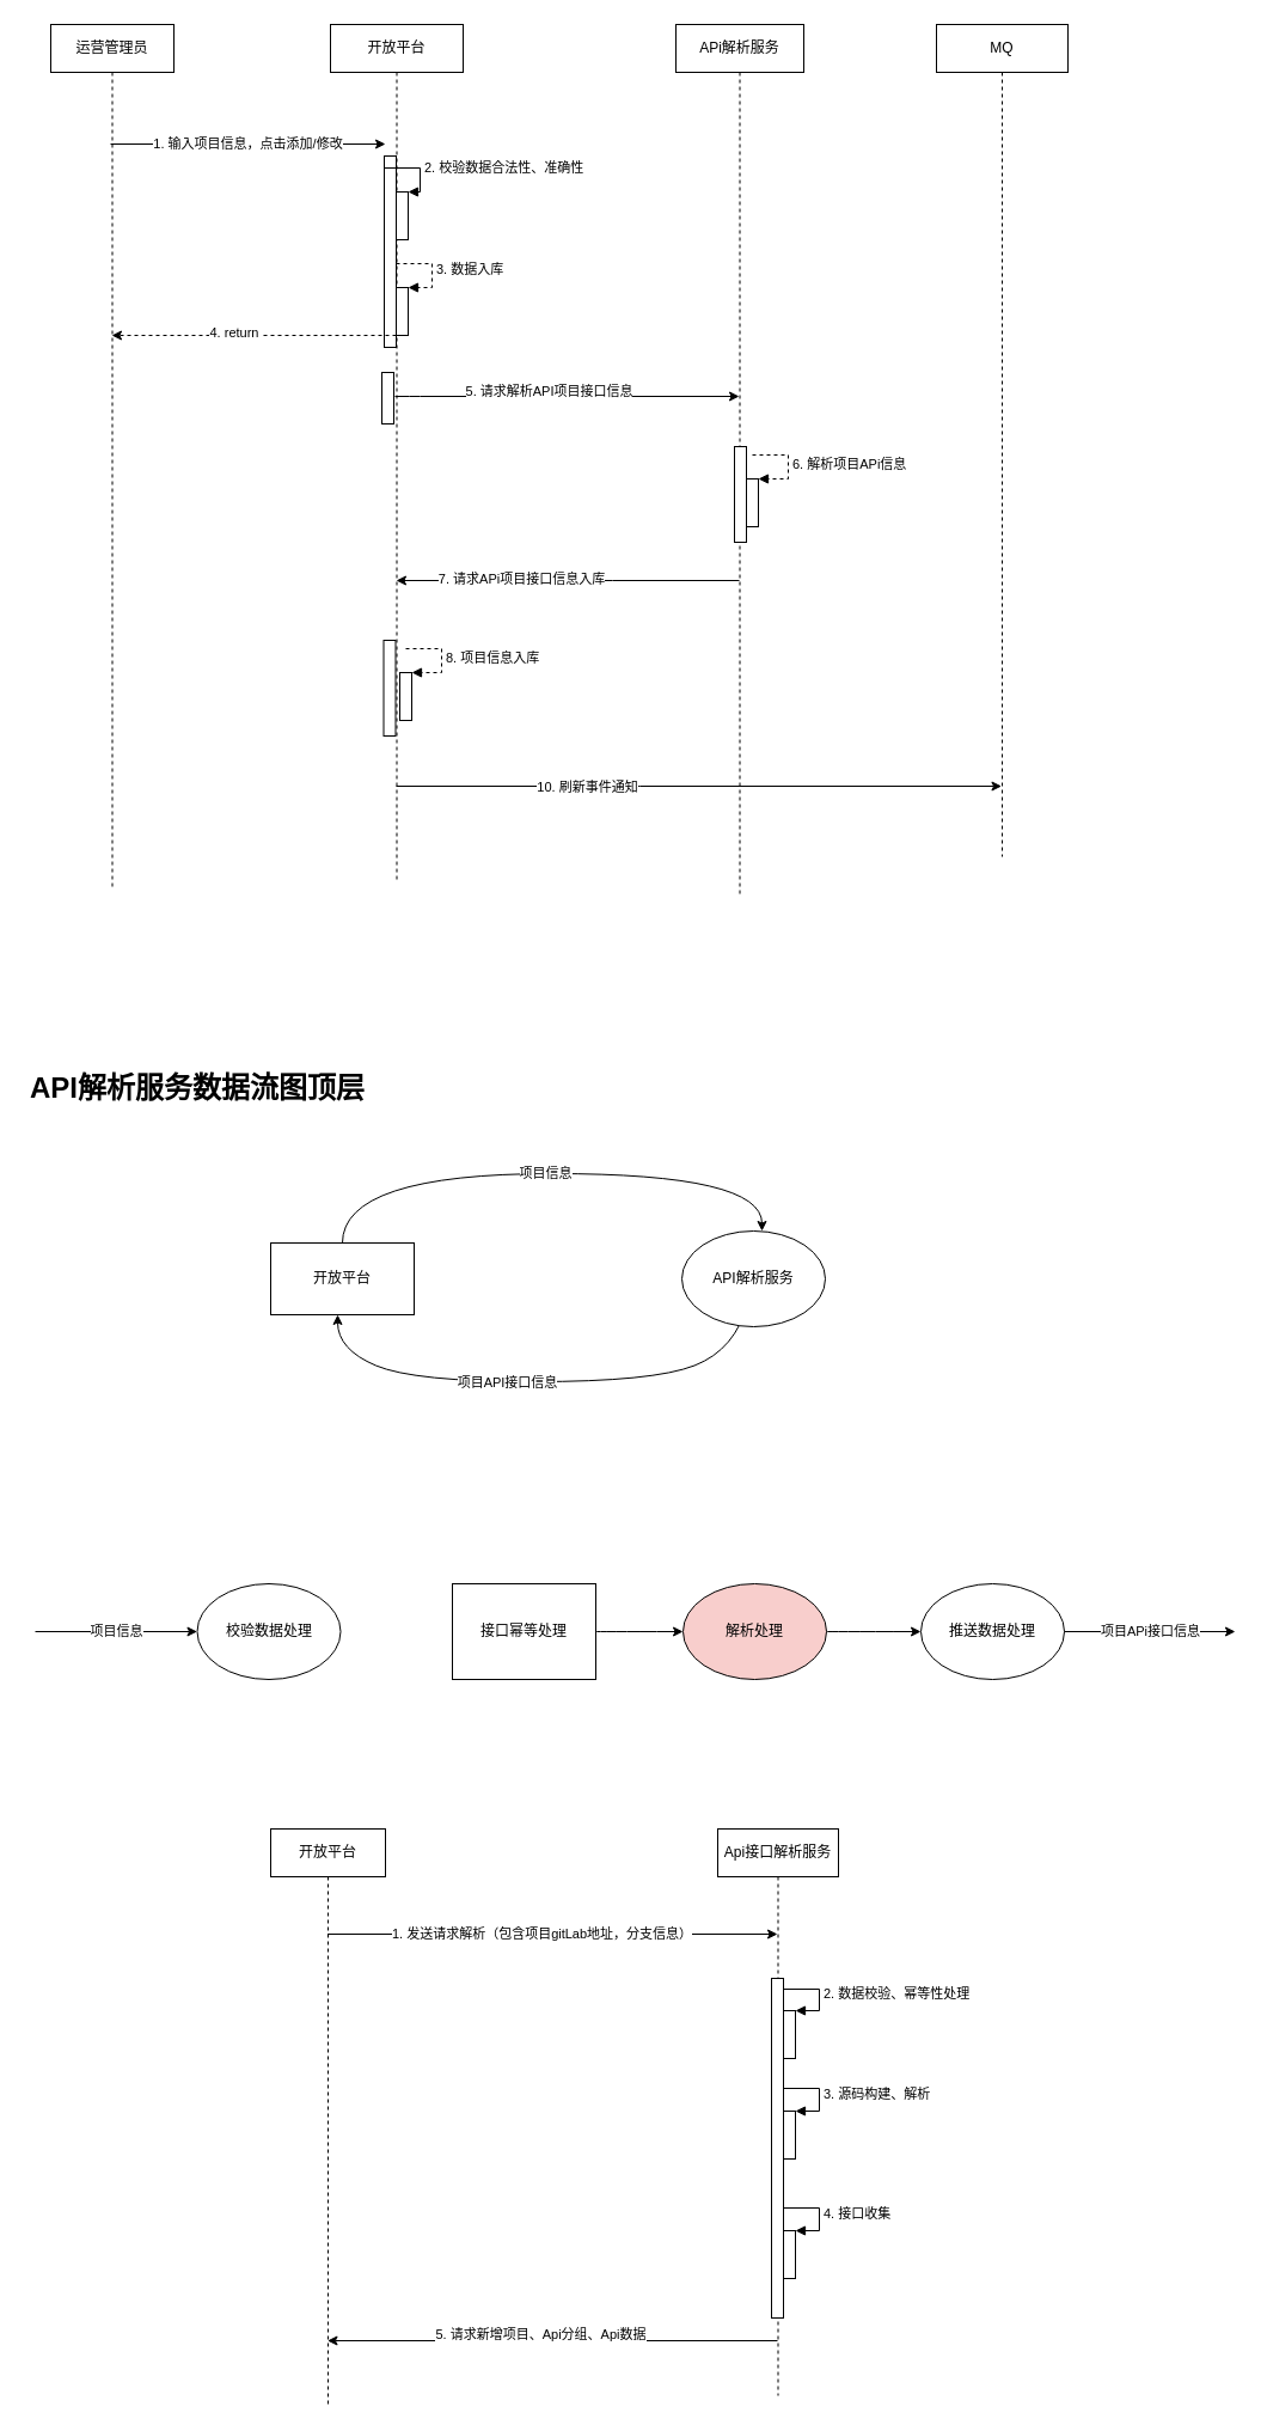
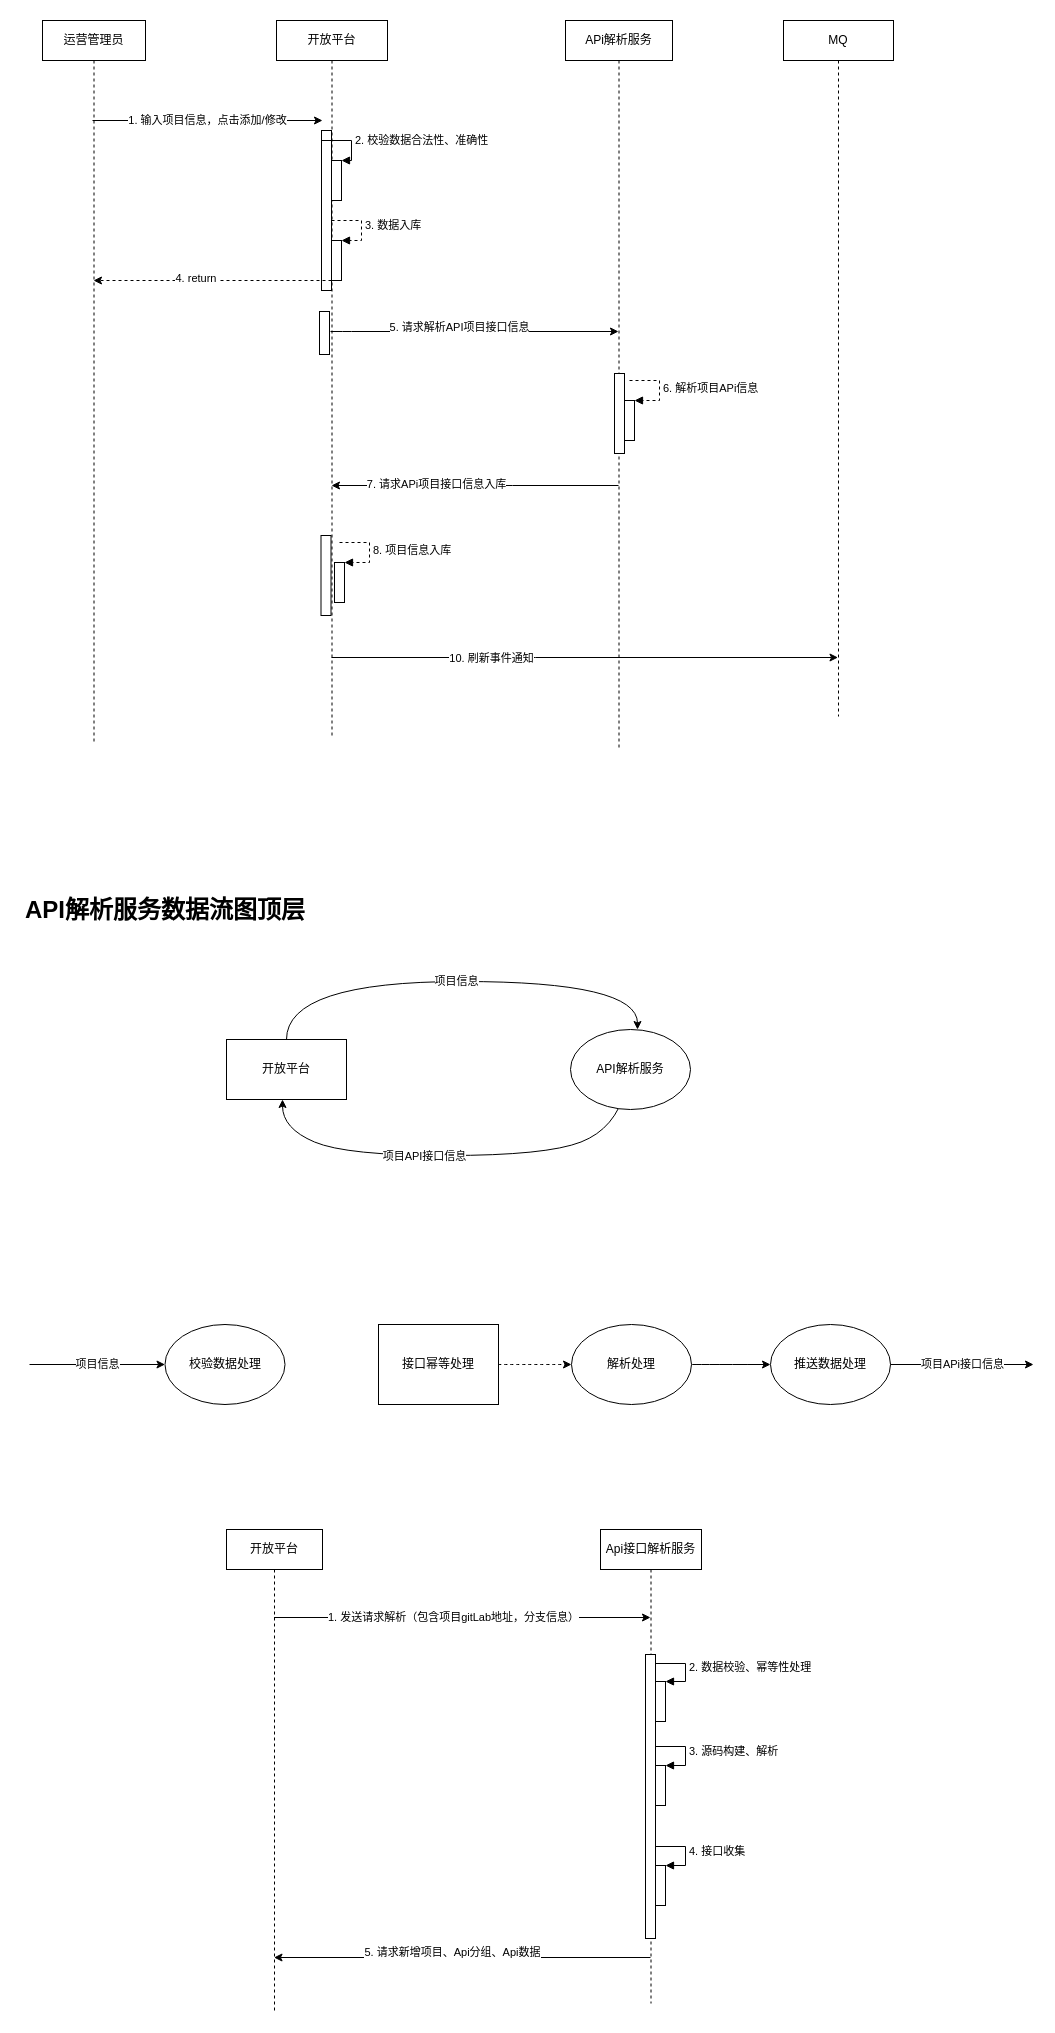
  <mxCell id="0" />
  <mxCell id="1" parent="0" />
  <mxCell id="2" value="运营管理员" style="shape=umlLifeline;perimeter=lifelinePerimeter;whiteSpace=wrap;html=1;container=1;collapsible=0;recursiveResize=0;outlineConnect=0;" parent="1" vertex="1"><mxGeometry x="42" y="20" width="103" height="724" as="geometry" /></mxCell>
  <mxCell id="3" value="&lt;span&gt;开放平台&lt;/span&gt;" style="shape=umlLifeline;perimeter=lifelinePerimeter;whiteSpace=wrap;html=1;container=1;collapsible=0;recursiveResize=0;outlineConnect=0;" parent="1" vertex="1"><mxGeometry x="276" y="20" width="111" height="715" as="geometry" /></mxCell>
  <mxCell id="4" value="" style="html=1;points=[];perimeter=orthogonalPerimeter;" parent="3" vertex="1"><mxGeometry x="45" y="110" width="10" height="160" as="geometry" /></mxCell>
  <mxCell id="5" value="" style="html=1;points=[];perimeter=orthogonalPerimeter;" parent="3" vertex="1"><mxGeometry x="55" y="140" width="10" height="40" as="geometry" /></mxCell>
  <mxCell id="6" value="2. 校验数据合法性、准确性" style="edgeStyle=orthogonalEdgeStyle;html=1;align=left;spacingLeft=2;endArrow=block;rounded=0;entryX=1;entryY=0;" parent="3" target="5" edge="1"><mxGeometry relative="1" as="geometry"><mxPoint x="45" y="120" as="sourcePoint" /><Array as="points"><mxPoint x="75" y="120" /></Array></mxGeometry></mxCell>
  <mxCell id="7" value="" style="html=1;points=[];perimeter=orthogonalPerimeter;" parent="3" vertex="1"><mxGeometry x="43" y="291" width="10" height="43" as="geometry" /></mxCell>
  <mxCell id="8" value="" style="html=1;points=[];perimeter=orthogonalPerimeter;" parent="3" vertex="1"><mxGeometry x="55" y="220" width="10" height="40" as="geometry" /></mxCell>
  <mxCell id="9" value="3. 数据入库" style="edgeStyle=orthogonalEdgeStyle;html=1;align=left;spacingLeft=2;endArrow=block;rounded=0;entryX=1;entryY=0;dashed=1;" parent="3" target="8" edge="1"><mxGeometry relative="1" as="geometry"><mxPoint x="55" y="200" as="sourcePoint" /><Array as="points"><mxPoint x="85" y="200" /></Array></mxGeometry></mxCell>
  <mxCell id="10" value="" style="html=1;points=[];perimeter=orthogonalPerimeter;" parent="3" vertex="1"><mxGeometry x="58" y="542" width="10" height="40" as="geometry" /></mxCell>
  <mxCell id="11" value="8. 项目信息入库" style="edgeStyle=orthogonalEdgeStyle;html=1;align=left;spacingLeft=2;endArrow=block;rounded=0;entryX=1;entryY=0;dashed=1;" parent="3" target="10" edge="1"><mxGeometry relative="1" as="geometry"><mxPoint x="63" y="522" as="sourcePoint" /><Array as="points"><mxPoint x="93" y="522" /></Array></mxGeometry></mxCell>
  <mxCell id="12" value="&lt;span&gt;MQ&lt;br&gt;&lt;/span&gt;" style="shape=umlLifeline;perimeter=lifelinePerimeter;whiteSpace=wrap;html=1;container=1;collapsible=0;recursiveResize=0;outlineConnect=0;" parent="1" vertex="1"><mxGeometry x="783" y="20" width="110" height="696" as="geometry" /></mxCell>
  <mxCell id="13" value="1. 输入项目信息，点击添加/修改" style="endArrow=classic;html=1;" parent="1" edge="1"><mxGeometry width="50" height="50" relative="1" as="geometry"><mxPoint x="92" y="120" as="sourcePoint" /><mxPoint x="322" y="120" as="targetPoint" /></mxGeometry></mxCell>
  <mxCell id="14" value="" style="endArrow=classic;html=1;dashed=1;" parent="1" source="3" target="2" edge="1"><mxGeometry width="50" height="50" relative="1" as="geometry"><mxPoint x="162" y="270" as="sourcePoint" /><mxPoint x="212" y="220" as="targetPoint" /><Array as="points"><mxPoint x="282" y="280" /></Array></mxGeometry></mxCell>
  <mxCell id="15" value="4. return&amp;nbsp;" style="edgeLabel;html=1;align=center;verticalAlign=middle;resizable=0;points=[];" parent="14" vertex="1" connectable="0"><mxGeometry x="0.542" y="-3" relative="1" as="geometry"><mxPoint x="48" as="offset" /></mxGeometry></mxCell>
  <mxCell id="16" value="APi解析服务" style="shape=umlLifeline;perimeter=lifelinePerimeter;whiteSpace=wrap;html=1;container=1;collapsible=0;recursiveResize=0;outlineConnect=0;" parent="1" vertex="1"><mxGeometry x="565" y="20" width="107" height="727" as="geometry" /></mxCell>
  <mxCell id="17" value="" style="html=1;points=[];perimeter=orthogonalPerimeter;" parent="16" vertex="1"><mxGeometry x="49" y="353" width="10" height="80" as="geometry" /></mxCell>
  <mxCell id="18" value="" style="html=1;points=[];perimeter=orthogonalPerimeter;" parent="16" vertex="1"><mxGeometry x="59" y="380" width="10" height="40" as="geometry" /></mxCell>
  <mxCell id="19" value="6. 解析项目APi信息" style="edgeStyle=orthogonalEdgeStyle;html=1;align=left;spacingLeft=2;endArrow=block;rounded=0;entryX=1;entryY=0;dashed=1;" parent="16" target="18" edge="1"><mxGeometry relative="1" as="geometry"><mxPoint x="64" y="360" as="sourcePoint" /><Array as="points"><mxPoint x="94" y="360" /></Array></mxGeometry></mxCell>
  <mxCell id="20" value="" style="endArrow=classic;html=1;" parent="1" target="16" edge="1"><mxGeometry width="50" height="50" relative="1" as="geometry"><mxPoint x="330" y="331" as="sourcePoint" /><mxPoint x="629" y="331" as="targetPoint" /><Array as="points"><mxPoint x="341" y="331" /></Array></mxGeometry></mxCell>
  <mxCell id="21" value="5. 请求解析API项目接口信息" style="edgeLabel;html=1;align=center;verticalAlign=middle;resizable=0;points=[];" parent="20" vertex="1" connectable="0"><mxGeometry x="-0.126" y="2" relative="1" as="geometry"><mxPoint x="2" y="-3" as="offset" /></mxGeometry></mxCell>
  <mxCell id="22" value="" style="endArrow=classic;html=1;" parent="1" source="16" target="3" edge="1"><mxGeometry width="50" height="50" relative="1" as="geometry"><mxPoint x="418" y="476" as="sourcePoint" /><mxPoint x="353" y="476" as="targetPoint" /><Array as="points"><mxPoint x="502" y="485" /></Array></mxGeometry></mxCell>
  <mxCell id="23" value="7. 请求APi项目接口信息入库" style="edgeLabel;html=1;align=center;verticalAlign=middle;resizable=0;points=[];" parent="22" vertex="1" connectable="0"><mxGeometry x="0.277" y="-2" relative="1" as="geometry"><mxPoint as="offset" /></mxGeometry></mxCell>
  <mxCell id="24" value="" style="html=1;points=[];perimeter=orthogonalPerimeter;" parent="1" vertex="1"><mxGeometry x="320.5" y="535" width="10" height="80" as="geometry" /></mxCell>
  <mxCell id="25" value="" style="endArrow=classic;html=1;" parent="1" source="3" target="12" edge="1"><mxGeometry width="50" height="50" relative="1" as="geometry"><mxPoint x="385" y="693" as="sourcePoint" /><mxPoint x="435" y="643" as="targetPoint" /><Array as="points"><mxPoint x="525" y="657" /></Array></mxGeometry></mxCell>
  <mxCell id="26" value="10. 刷新事件通知" style="edgeLabel;html=1;align=center;verticalAlign=middle;resizable=0;points=[];" parent="25" vertex="1" connectable="0"><mxGeometry x="-0.372" relative="1" as="geometry"><mxPoint as="offset" /></mxGeometry></mxCell>
  <mxCell id="27" style="edgeStyle=orthogonalEdgeStyle;rounded=0;orthogonalLoop=1;jettySize=auto;html=1;curved=1;exitX=0.5;exitY=0;exitDx=0;exitDy=0;" parent="1" source="33" edge="1"><mxGeometry relative="1" as="geometry"><mxPoint x="294" y="1019" as="sourcePoint" /><mxPoint x="637" y="1029" as="targetPoint" /><Array as="points"><mxPoint x="286" y="981" /><mxPoint x="637" y="981" /></Array></mxGeometry></mxCell>
  <mxCell id="28" value="项目信息" style="edgeLabel;html=1;align=center;verticalAlign=middle;resizable=0;points=[];" parent="27" vertex="1" connectable="0"><mxGeometry x="-0.011" y="1" relative="1" as="geometry"><mxPoint x="1" as="offset" /></mxGeometry></mxCell>
  <mxCell id="29" value="" style="curved=1;endArrow=classic;html=1;exitX=0.5;exitY=1;exitDx=0;exitDy=0;" parent="1" edge="1"><mxGeometry width="50" height="50" relative="1" as="geometry"><mxPoint x="625" y="1089" as="sourcePoint" /><mxPoint x="282" y="1099" as="targetPoint" /><Array as="points"><mxPoint x="615" y="1128" /><mxPoint x="546" y="1155" /><mxPoint x="346" y="1155" /><mxPoint x="282" y="1128" /></Array></mxGeometry></mxCell>
  <mxCell id="30" value="项目API接口信息" style="edgeLabel;html=1;align=center;verticalAlign=middle;resizable=0;points=[];" parent="29" vertex="1" connectable="0"><mxGeometry x="0.148" relative="1" as="geometry"><mxPoint as="offset" /></mxGeometry></mxCell>
  <mxCell id="31" value="&lt;h1&gt;API解析服务数据流图顶层&lt;/h1&gt;" style="text;html=1;strokeColor=none;fillColor=none;spacing=5;spacingTop=-20;whiteSpace=wrap;overflow=hidden;rounded=0;" parent="1" vertex="1"><mxGeometry x="20" y="890" width="363" height="65" as="geometry" /></mxCell>
  <mxCell id="32" value="校验数据处理" style="ellipse;whiteSpace=wrap;html=1;" parent="1" vertex="1"><mxGeometry x="164.5" y="1324" width="120" height="80" as="geometry" /></mxCell>
  <mxCell id="33" value="开放平台" style="rounded=0;whiteSpace=wrap;html=1;" parent="1" vertex="1"><mxGeometry x="226" y="1039" width="120" height="60" as="geometry" /></mxCell>
  <mxCell id="34" value="API解析服务" style="ellipse;whiteSpace=wrap;html=1;" parent="1" vertex="1"><mxGeometry x="570" y="1029" width="120" height="80" as="geometry" /></mxCell>
  <mxCell id="35" value="项目信息" style="endArrow=classic;html=1;" parent="1" target="32" edge="1"><mxGeometry width="50" height="50" relative="1" as="geometry"><mxPoint x="29" y="1364" as="sourcePoint" /><mxPoint x="79" y="1362" as="targetPoint" /></mxGeometry></mxCell>
- <mxCell id="36" style="edgeStyle=orthogonalEdgeStyle;curved=1;rounded=0;orthogonalLoop=1;jettySize=auto;html=1;" parent="1" source="37" target="39" edge="1"><mxGeometry relative="1" as="geometry" /></mxCell>
+ <mxCell id="36" style="edgeStyle=orthogonalEdgeStyle;curved=1;rounded=0;orthogonalLoop=1;jettySize=auto;html=1;dashed=1;" parent="1" source="37" target="39" edge="1"><mxGeometry relative="1" as="geometry" /></mxCell>
  <mxCell id="37" value="接口幂等处理" style="whiteSpace=wrap;html=1;rounded=0;" parent="1" vertex="1"><mxGeometry x="378" y="1324" width="120" height="80" as="geometry" /></mxCell>
  <mxCell id="38" style="edgeStyle=orthogonalEdgeStyle;curved=1;rounded=0;orthogonalLoop=1;jettySize=auto;html=1;entryX=0;entryY=0.5;entryDx=0;entryDy=0;" parent="1" source="39" target="40" edge="1"><mxGeometry relative="1" as="geometry" /></mxCell>
- <mxCell id="39" value="解析处理" style="ellipse;whiteSpace=wrap;html=1;fillColor=#f8cecc;" parent="1" vertex="1"><mxGeometry x="571" y="1324" width="120" height="80" as="geometry" /></mxCell>
+ <mxCell id="39" value="解析处理" style="ellipse;whiteSpace=wrap;html=1;" parent="1" vertex="1"><mxGeometry x="571" y="1324" width="120" height="80" as="geometry" /></mxCell>
  <mxCell id="40" value="推送数据处理" style="ellipse;whiteSpace=wrap;html=1;" parent="1" vertex="1"><mxGeometry x="770" y="1324" width="120" height="80" as="geometry" /></mxCell>
  <mxCell id="41" value="项目APi接口信息" style="endArrow=classic;html=1;exitX=1;exitY=0.5;exitDx=0;exitDy=0;" parent="1" source="40" edge="1"><mxGeometry width="50" height="50" relative="1" as="geometry"><mxPoint x="889" y="1393" as="sourcePoint" /><mxPoint x="1033" y="1364" as="targetPoint" /></mxGeometry></mxCell>
  <mxCell id="42" value="开放平台" style="shape=umlLifeline;perimeter=lifelinePerimeter;whiteSpace=wrap;html=1;container=1;collapsible=0;recursiveResize=0;outlineConnect=0;" vertex="1" parent="1"><mxGeometry x="226" y="1529" width="96" height="482" as="geometry" /></mxCell>
  <mxCell id="43" value="Api接口解析服务" style="shape=umlLifeline;perimeter=lifelinePerimeter;whiteSpace=wrap;html=1;container=1;collapsible=0;recursiveResize=0;outlineConnect=0;" vertex="1" parent="1"><mxGeometry x="600" y="1529" width="101" height="474" as="geometry" /></mxCell>
  <mxCell id="44" value="" style="html=1;points=[];perimeter=orthogonalPerimeter;" vertex="1" parent="43"><mxGeometry x="45" y="125" width="10" height="284" as="geometry" /></mxCell>
  <mxCell id="45" value="" style="html=1;points=[];perimeter=orthogonalPerimeter;" vertex="1" parent="43"><mxGeometry x="55" y="152" width="10" height="40" as="geometry" /></mxCell>
  <mxCell id="46" value="2. 数据校验、幂等性处理" style="edgeStyle=orthogonalEdgeStyle;html=1;align=left;spacingLeft=2;endArrow=block;rounded=0;entryX=1;entryY=0;" edge="1" target="45" parent="43"><mxGeometry relative="1" as="geometry"><mxPoint x="55" y="134" as="sourcePoint" /><Array as="points"><mxPoint x="85" y="134" /></Array></mxGeometry></mxCell>
  <mxCell id="47" value="" style="html=1;points=[];perimeter=orthogonalPerimeter;" vertex="1" parent="43"><mxGeometry x="55" y="236" width="10" height="40" as="geometry" /></mxCell>
  <mxCell id="48" value="3. 源码构建、解析" style="edgeStyle=orthogonalEdgeStyle;html=1;align=left;spacingLeft=2;endArrow=block;rounded=0;entryX=1;entryY=0;" edge="1" target="47" parent="43"><mxGeometry relative="1" as="geometry"><mxPoint x="55" y="217" as="sourcePoint" /><Array as="points"><mxPoint x="85" y="217" /></Array></mxGeometry></mxCell>
  <mxCell id="49" value="" style="html=1;points=[];perimeter=orthogonalPerimeter;" vertex="1" parent="43"><mxGeometry x="55" y="336" width="10" height="40" as="geometry" /></mxCell>
  <mxCell id="50" value="4. 接口收集" style="edgeStyle=orthogonalEdgeStyle;html=1;align=left;spacingLeft=2;endArrow=block;rounded=0;entryX=1;entryY=0;" edge="1" target="49" parent="43"><mxGeometry relative="1" as="geometry"><mxPoint x="55" y="317" as="sourcePoint" /><Array as="points"><mxPoint x="85" y="317" /></Array></mxGeometry></mxCell>
  <mxCell id="51" value="" style="endArrow=classic;html=1;" edge="1" parent="1" source="42" target="43"><mxGeometry width="50" height="50" relative="1" as="geometry"><mxPoint x="358" y="1670" as="sourcePoint" /><mxPoint x="408" y="1620" as="targetPoint" /><Array as="points"><mxPoint x="362" y="1617" /></Array></mxGeometry></mxCell>
  <mxCell id="52" value="1. 发送请求解析（包含项目gitLab地址，分支信息）" style="edgeLabel;html=1;align=center;verticalAlign=middle;resizable=0;points=[];" vertex="1" connectable="0" parent="51"><mxGeometry x="-0.28" y="-1" relative="1" as="geometry"><mxPoint x="43" y="-2" as="offset" /></mxGeometry></mxCell>
  <mxCell id="53" value="" style="endArrow=classic;html=1;" edge="1" parent="1" source="43" target="42"><mxGeometry width="50" height="50" relative="1" as="geometry"><mxPoint x="428" y="1943" as="sourcePoint" /><mxPoint x="478" y="1893" as="targetPoint" /><Array as="points"><mxPoint x="454" y="1957" /></Array></mxGeometry></mxCell>
  <mxCell id="54" value="5. 请求新增项目、Api分组、Api数据" style="edgeLabel;html=1;align=center;verticalAlign=middle;resizable=0;points=[];" vertex="1" connectable="0" parent="53"><mxGeometry x="0.338" y="3" relative="1" as="geometry"><mxPoint x="53" y="-9" as="offset" /></mxGeometry></mxCell>
